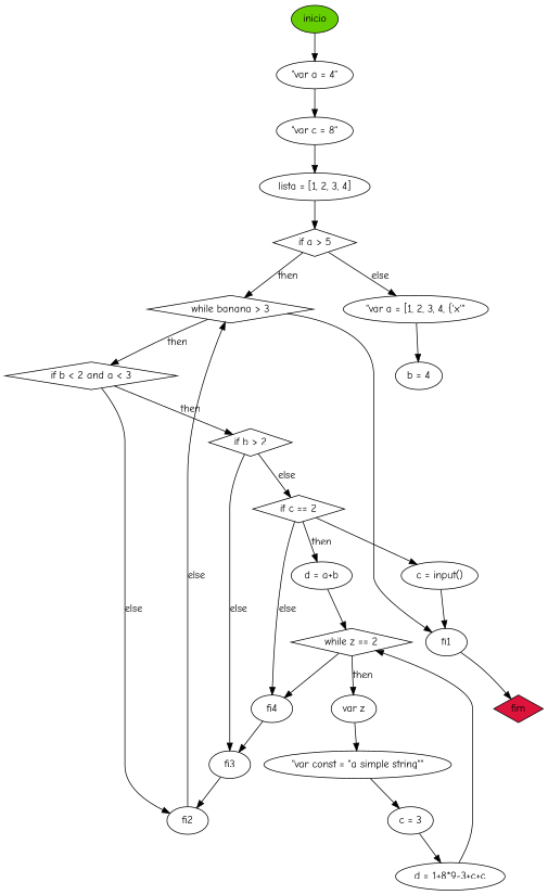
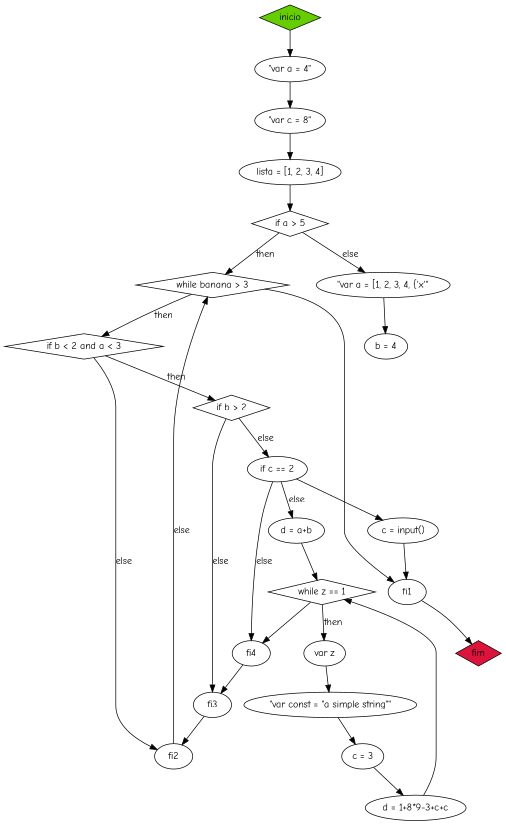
  digraph {
    fontname="Comic Neue"
    node [fontname="Comic Neue"]
    edge [fontname="Comic Neue"]
-   inicio [fillcolor=chartreuse3 style=filled]
+   inicio [fillcolor=chartreuse3 style=filled shape=diamond]
    "\"var a = 4\""
    "\"var c = 8\""
    "lista = [1, 2, 3, 4]"
    "if a > 5" [shape=diamond]
    "while banana > 3" [shape=diamond]
    "\"var a = [1, 2, 3, 4, {'x'\""
    "if b < 2 and a < 3" [shape=diamond]
    fi1
    "b = 4"
    "if b > 2" [shape=diamond]
    fi2
    fim [fillcolor=crimson shape=diamond style=filled]
-   "if c == 2" [shape=diamond]
+   "if c == 2" [shape=ellipse]
    fi3
    "d = a+b"
    fi4
    "c = input()"
-   "while z == 2" [shape=diamond]
+   "while z == 2" [shape=diamond label="while z == 1"]
    "var z"
    "\"var const = \"a simple string\"\""
    "c = 3"
    "d = 1+8*9-3+c+c"
    inicio -> "\"var a = 4\""
    "\"var a = 4\"" -> "\"var c = 8\""
    "\"var c = 8\"" -> "lista = [1, 2, 3, 4]"
    "lista = [1, 2, 3, 4]" -> "if a > 5"
    "if a > 5" -> "while banana > 3" [label=then]
    "if a > 5" -> "\"var a = [1, 2, 3, 4, {'x'\"" [label=else]
    "while banana > 3" -> "if b < 2 and a < 3" [label=then]
    "while banana > 3" -> fi1
    "\"var a = [1, 2, 3, 4, {'x'\"" -> "b = 4"
    "if b < 2 and a < 3" -> "if b > 2" [label=then]
    "if b < 2 and a < 3" -> fi2 [label=else]
    fi1 -> fim
    "if b > 2" -> "if c == 2" [label=else]
    "if b > 2" -> fi3 [label=else]
    fi2 -> "while banana > 3" [label=else]
-   "if c == 2" -> "d = a+b" [label=then]
+   "if c == 2" -> "d = a+b" [label=else]
    "if c == 2" -> fi4 [label=else]
    "if c == 2" -> "c = input()"
    fi3 -> fi2
    "d = a+b" -> "while z == 2"
    fi4 -> fi3
    "c = input()" -> fi1
    "while z == 2" -> fi4
    "while z == 2" -> "var z" [label=then]
    "var z" -> "\"var const = \"a simple string\"\""
    "\"var const = \"a simple string\"\"" -> "c = 3"
    "c = 3" -> "d = 1+8*9-3+c+c"
    "d = 1+8*9-3+c+c" -> "while z == 2"
  }
